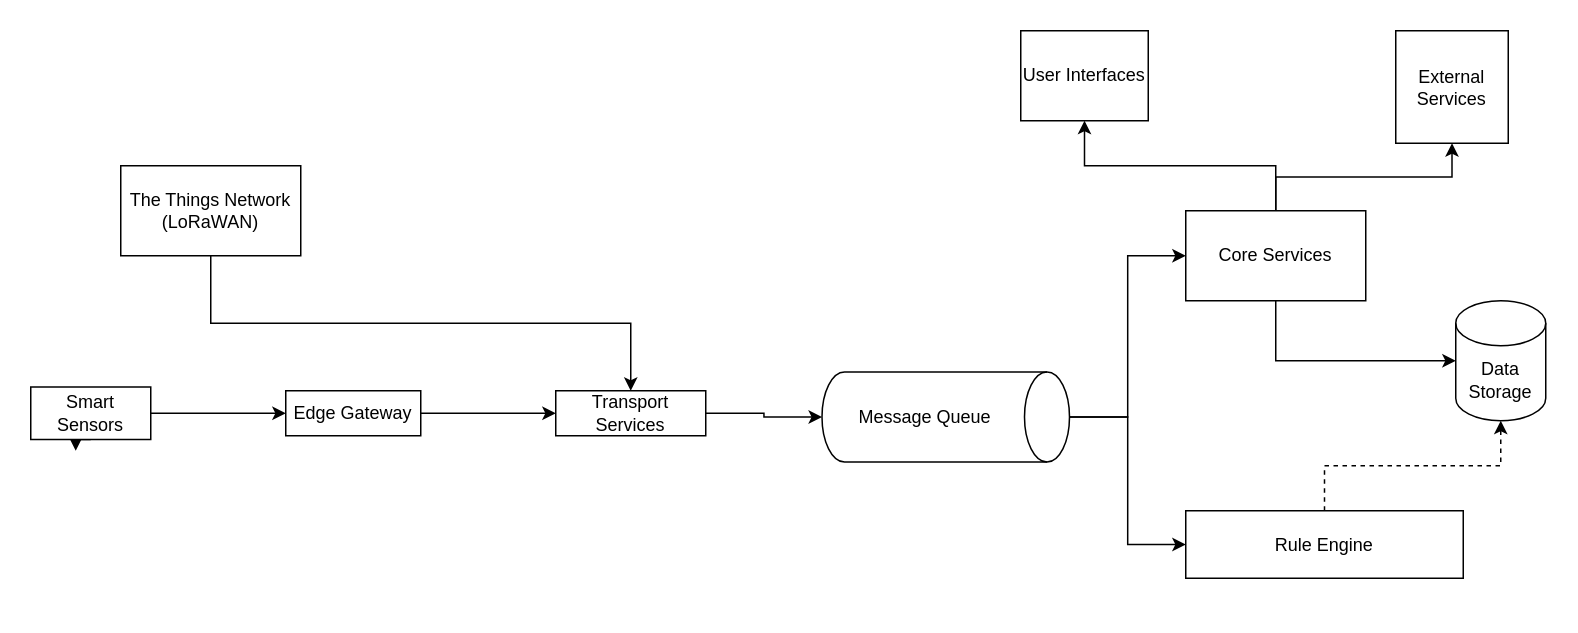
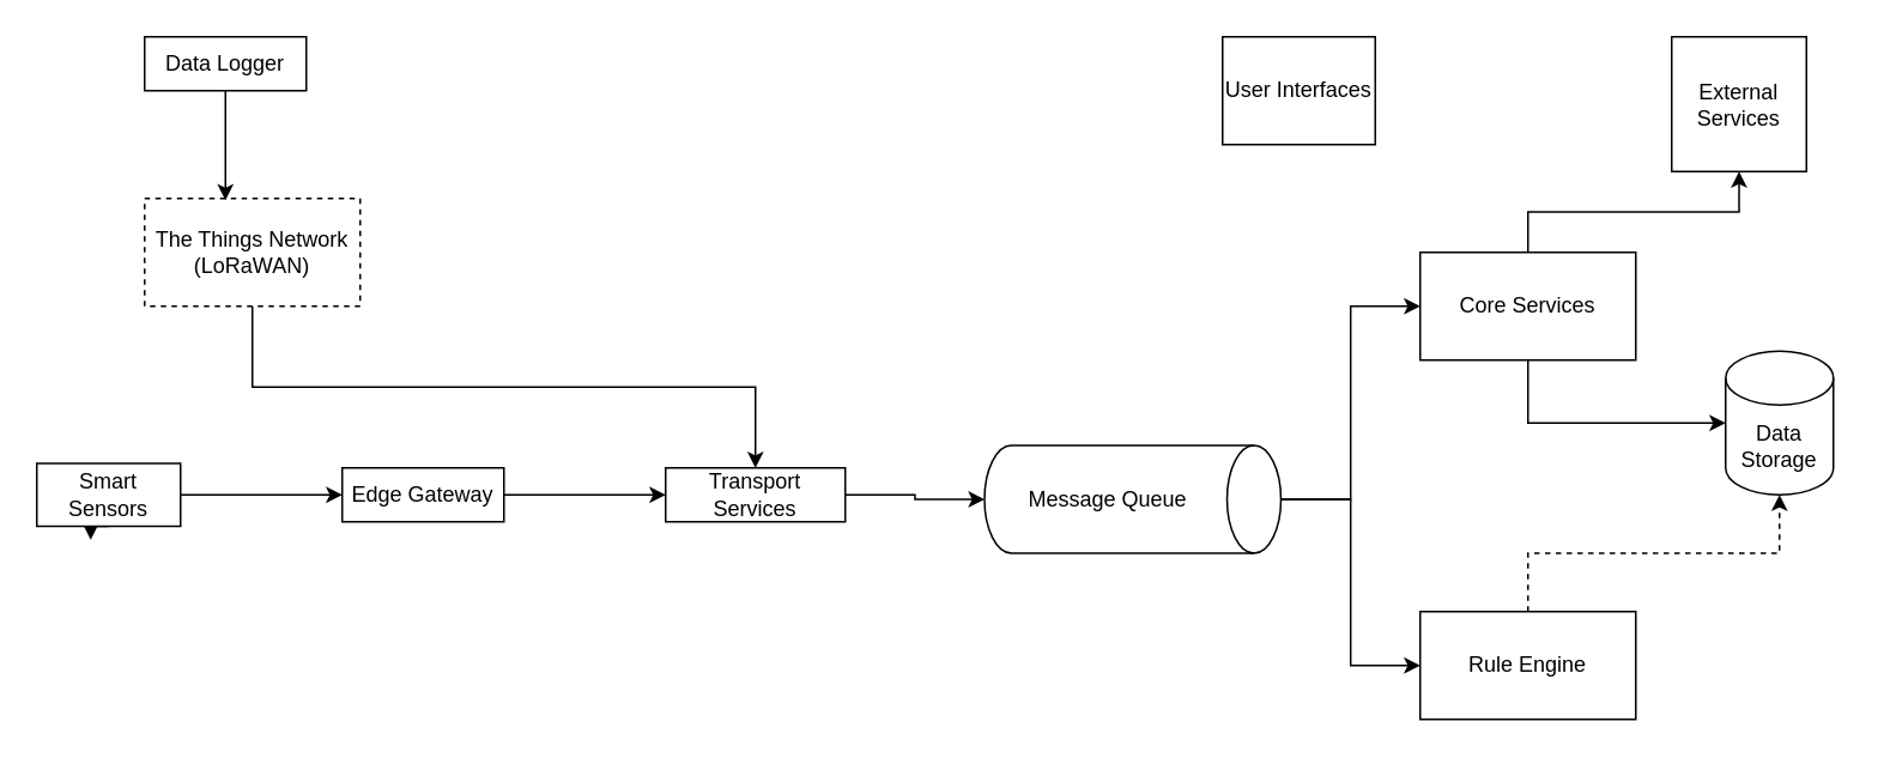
  <mxCell id="0" />
  <mxCell id="1" parent="0" />
  <mxCell id="2" style="edgeStyle=orthogonalEdgeStyle;rounded=0;orthogonalLoop=1;jettySize=auto;html=1;exitX=1;exitY=0.5;exitDx=0;exitDy=0;entryX=0.5;entryY=1;entryDx=0;entryDy=0;entryPerimeter=0;" edge="1" parent="1" source="3" target="6"><mxGeometry relative="1" as="geometry" /></mxCell>
  <mxCell id="3" value="Transport Services" style="rounded=0;whiteSpace=wrap;html=1;" vertex="1" parent="1"><mxGeometry x="370" y="260" width="100" height="30" as="geometry" /></mxCell>
  <mxCell id="4" style="edgeStyle=orthogonalEdgeStyle;rounded=0;orthogonalLoop=1;jettySize=auto;html=1;exitX=0.5;exitY=0;exitDx=0;exitDy=0;exitPerimeter=0;entryX=0;entryY=0.5;entryDx=0;entryDy=0;" edge="1" parent="1" source="6" target="12"><mxGeometry relative="1" as="geometry" /></mxCell>
  <mxCell id="5" style="edgeStyle=orthogonalEdgeStyle;rounded=0;orthogonalLoop=1;jettySize=auto;html=1;exitX=0.5;exitY=0;exitDx=0;exitDy=0;exitPerimeter=0;entryX=0;entryY=0.5;entryDx=0;entryDy=0;" edge="1" parent="1" source="6" target="8"><mxGeometry relative="1" as="geometry" /></mxCell>
  <mxCell id="6" value="Message Queue&amp;nbsp;" style="shape=cylinder3;whiteSpace=wrap;html=1;boundedLbl=1;backgroundOutline=1;size=15;rotation=90;verticalAlign=middle;horizontal=0;" vertex="1" parent="1"><mxGeometry x="600" y="195" width="60" height="165" as="geometry" /></mxCell>
  <mxCell id="7" style="edgeStyle=orthogonalEdgeStyle;rounded=0;orthogonalLoop=1;jettySize=auto;html=1;exitX=0.5;exitY=0;exitDx=0;exitDy=0;dashed=1;" edge="1" parent="1" source="8" target="13"><mxGeometry relative="1" as="geometry" /></mxCell>
- <mxCell id="8" value="Rule Engine" style="rounded=0;whiteSpace=wrap;html=1;" vertex="1" parent="1"><mxGeometry x="790" y="340" width="185" height="45" as="geometry" /></mxCell>
- <mxCell id="9" style="edgeStyle=orthogonalEdgeStyle;rounded=0;orthogonalLoop=1;jettySize=auto;html=1;exitX=0.5;exitY=0;exitDx=0;exitDy=0;entryX=0.5;entryY=1;entryDx=0;entryDy=0;" edge="1" parent="1" source="12" target="14"><mxGeometry relative="1" as="geometry" /></mxCell>
+ <mxCell id="8" value="Rule Engine" style="rounded=0;whiteSpace=wrap;html=1;" vertex="1" parent="1"><mxGeometry x="790" y="340" width="120" height="60" as="geometry" /></mxCell>
  <mxCell id="10" style="edgeStyle=orthogonalEdgeStyle;rounded=0;orthogonalLoop=1;jettySize=auto;html=1;exitX=0.5;exitY=0;exitDx=0;exitDy=0;entryX=0.5;entryY=1;entryDx=0;entryDy=0;" edge="1" parent="1" source="12" target="15"><mxGeometry relative="1" as="geometry" /></mxCell>
  <mxCell id="11" style="edgeStyle=orthogonalEdgeStyle;rounded=0;orthogonalLoop=1;jettySize=auto;html=1;exitX=0.5;exitY=1;exitDx=0;exitDy=0;entryX=0;entryY=0.5;entryDx=0;entryDy=0;entryPerimeter=0;" edge="1" parent="1" source="12" target="13"><mxGeometry relative="1" as="geometry" /></mxCell>
  <mxCell id="12" value="Core Services" style="rounded=0;whiteSpace=wrap;html=1;" vertex="1" parent="1"><mxGeometry x="790" y="140" width="120" height="60" as="geometry" /></mxCell>
- <mxCell id="13" value="Data Storage" style="shape=cylinder3;whiteSpace=wrap;html=1;boundedLbl=1;backgroundOutline=1;size=15;verticalAlign=middle;" vertex="1" parent="1"><mxGeometry x="970" y="200" width="60" height="80" as="geometry" /></mxCell>
+ <mxCell id="13" value="Data Storage" style="shape=cylinder3;whiteSpace=wrap;html=1;boundedLbl=1;backgroundOutline=1;size=15;verticalAlign=middle;" vertex="1" parent="1"><mxGeometry x="960" y="195" width="60" height="80" as="geometry" /></mxCell>
  <mxCell id="14" value="User Interfaces" style="rounded=0;whiteSpace=wrap;html=1;verticalAlign=middle;" vertex="1" parent="1"><mxGeometry x="680" y="20" width="85" height="60" as="geometry" /></mxCell>
  <mxCell id="15" value="External Services" style="rounded=0;whiteSpace=wrap;html=1;verticalAlign=middle;" vertex="1" parent="1"><mxGeometry x="930" y="20" width="75" height="75" as="geometry" /></mxCell>
  <mxCell id="16" style="edgeStyle=orthogonalEdgeStyle;rounded=0;orthogonalLoop=1;jettySize=auto;html=1;exitX=0.5;exitY=1;exitDx=0;exitDy=0;" edge="1" parent="1" source="17" target="3"><mxGeometry relative="1" as="geometry" /></mxCell>
- <mxCell id="17" value="The Things Network (LoRaWAN)" style="rounded=0;whiteSpace=wrap;html=1;verticalAlign=middle;" vertex="1" parent="1"><mxGeometry x="80" y="110" width="120" height="60" as="geometry" /></mxCell>
+ <mxCell id="17" value="The Things Network (LoRaWAN)" style="rounded=0;whiteSpace=wrap;html=1;verticalAlign=middle;dashed=1;" vertex="1" parent="1"><mxGeometry x="80" y="110" width="120" height="60" as="geometry" /></mxCell>
  <mxCell id="18" style="edgeStyle=orthogonalEdgeStyle;rounded=0;orthogonalLoop=1;jettySize=auto;html=1;exitX=1;exitY=0.5;exitDx=0;exitDy=0;" edge="1" parent="1" source="19" target="3"><mxGeometry relative="1" as="geometry" /></mxCell>
  <mxCell id="19" value="Edge Gateway" style="rounded=0;whiteSpace=wrap;html=1;verticalAlign=middle;" vertex="1" parent="1"><mxGeometry x="190" y="260" width="90" height="30" as="geometry" /></mxCell>
+ <mxCell id="20" style="edgeStyle=orthogonalEdgeStyle;rounded=0;orthogonalLoop=1;jettySize=auto;html=1;entryX=0.375;entryY=0.017;entryDx=0;entryDy=0;entryPerimeter=0;" edge="1" parent="1" source="21" target="17"><mxGeometry relative="1" as="geometry" /></mxCell>
+ <mxCell id="21" value="Data Logger" style="rounded=0;whiteSpace=wrap;html=1;verticalAlign=middle;" vertex="1" parent="1"><mxGeometry x="80" y="20" width="90" height="30" as="geometry" /></mxCell>
  <mxCell id="22" style="edgeStyle=orthogonalEdgeStyle;rounded=0;orthogonalLoop=1;jettySize=auto;html=1;exitX=1;exitY=0.5;exitDx=0;exitDy=0;" edge="1" parent="1" source="24" target="19"><mxGeometry relative="1" as="geometry" /></mxCell>
  <mxCell id="23" style="edgeStyle=orthogonalEdgeStyle;rounded=0;orthogonalLoop=1;jettySize=auto;html=1;exitX=0.5;exitY=1;exitDx=0;exitDy=0;" edge="1" parent="1" source="24"><mxGeometry relative="1" as="geometry"><mxPoint x="50" y="300" as="targetPoint" /></mxGeometry></mxCell>
  <mxCell id="24" value="Smart Sensors" style="rounded=0;whiteSpace=wrap;html=1;verticalAlign=middle;" vertex="1" parent="1"><mxGeometry x="20" y="257.5" width="80" height="35" as="geometry" /></mxCell>
